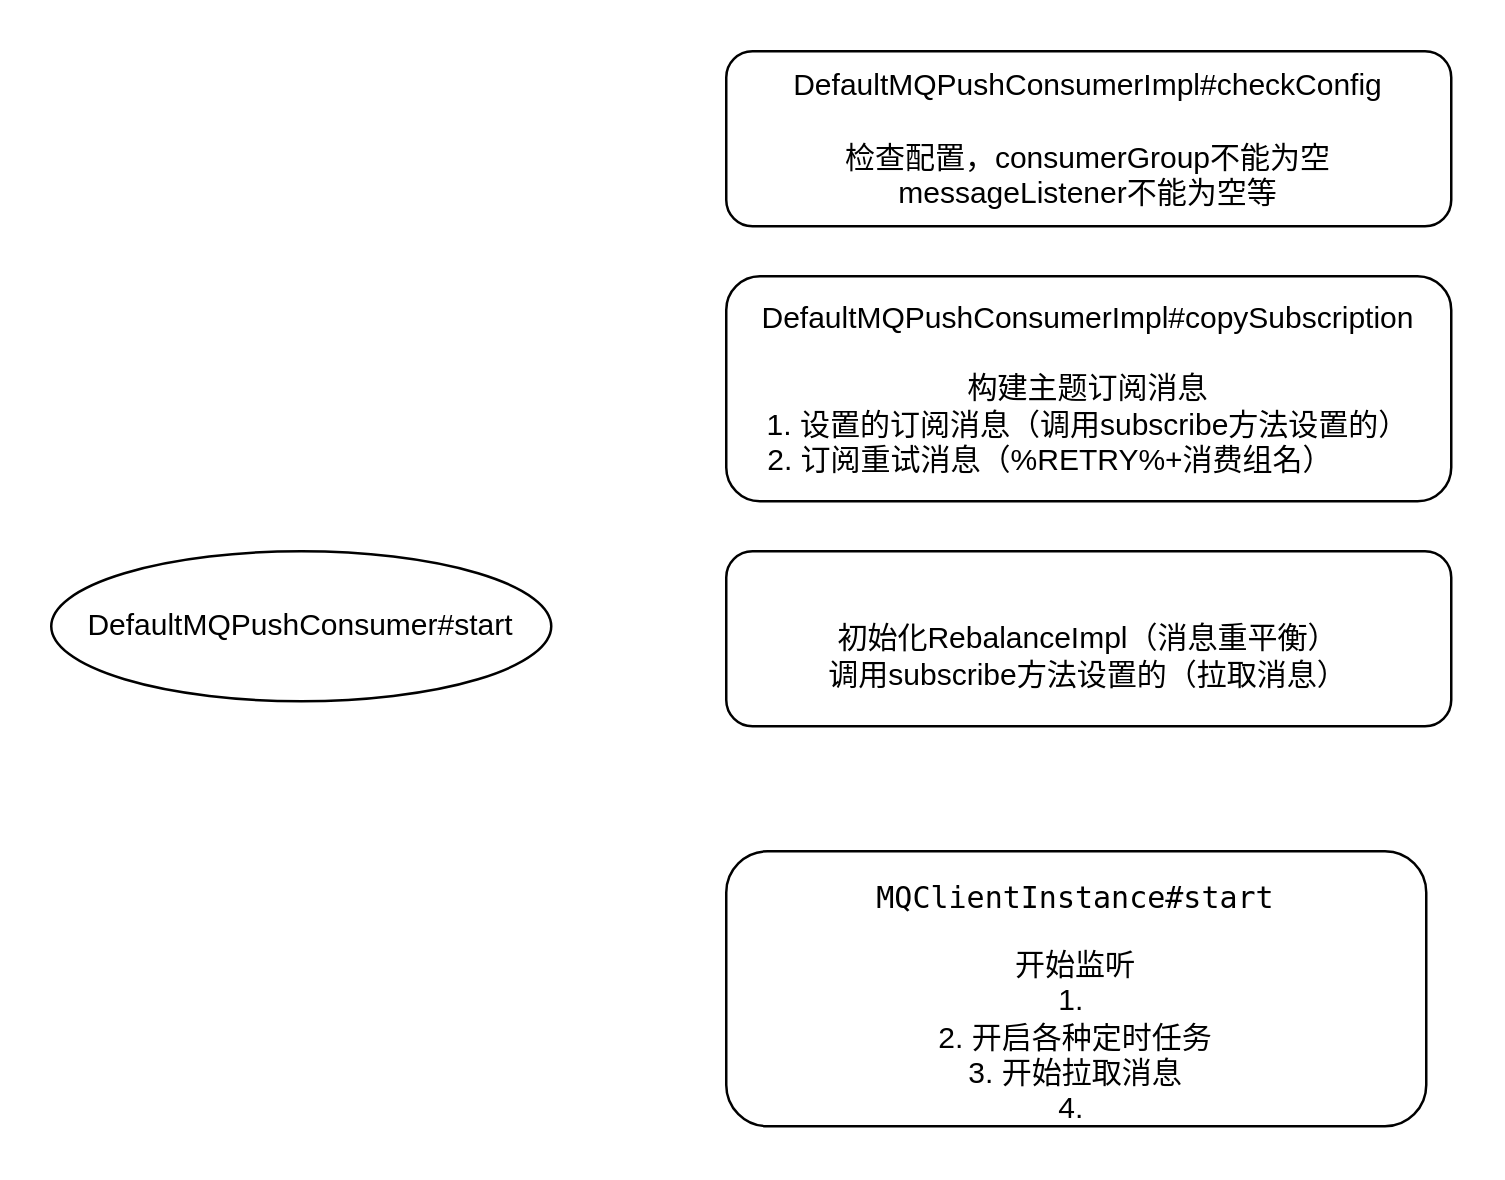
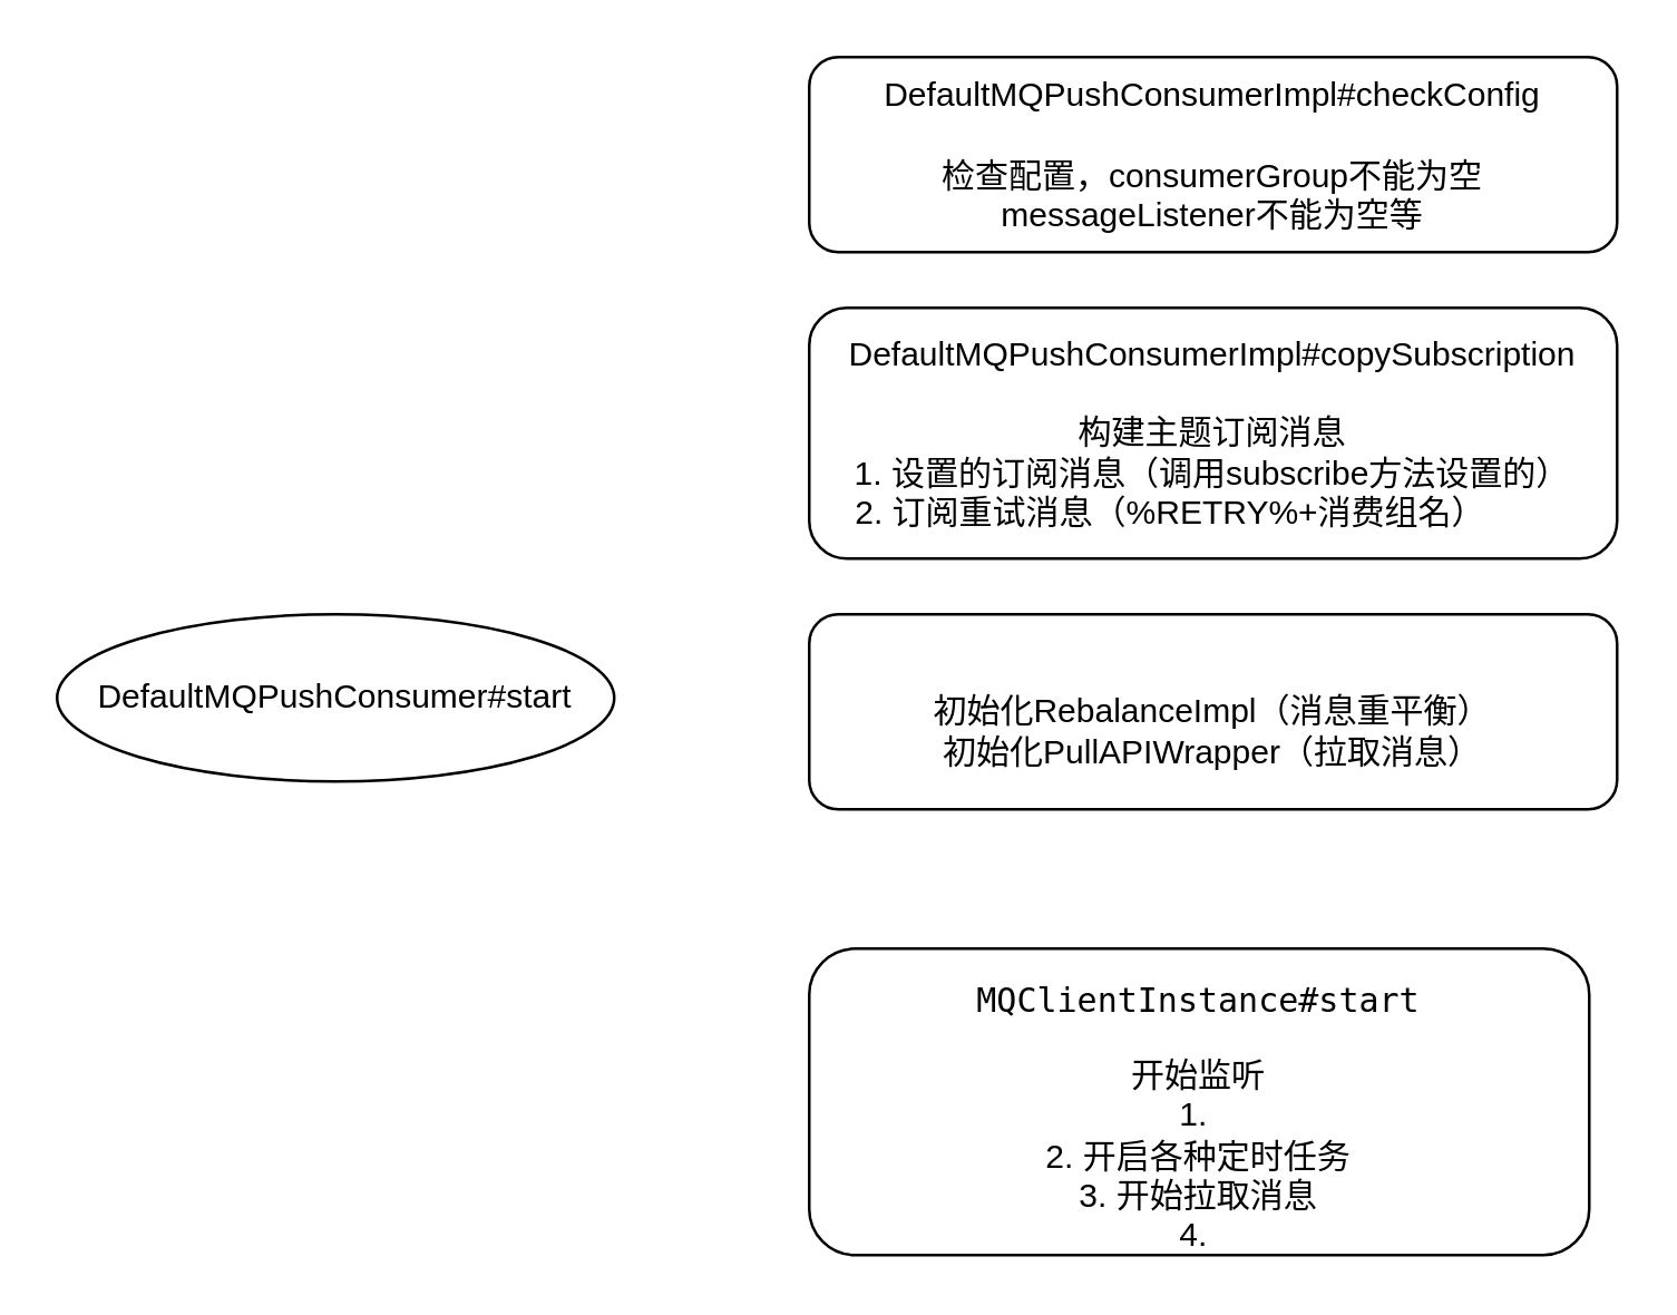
  <mxCell id="0" />
  <mxCell id="1" parent="0" />
  <mxCell id="2" value="DefaultMQPushConsumer#start" style="ellipse;whiteSpace=wrap;html=1;" parent="1" vertex="1"><mxGeometry x="20" y="220" width="200" height="60" as="geometry" /></mxCell>
  <mxCell id="3" value="DefaultMQPushConsumerImpl#copySubscription&lt;br&gt;&lt;br&gt;构建主题订阅消息&lt;br&gt;1. 设置的订阅消息（调用subscribe方法设置的）&lt;br&gt;2. 订阅重试消息（%RETRY%+消费组名）&amp;nbsp; &amp;nbsp; &amp;nbsp; &amp;nbsp; &amp;nbsp;" style="rounded=1;whiteSpace=wrap;html=1;" parent="1" vertex="1"><mxGeometry x="290" y="110" width="290" height="90" as="geometry" /></mxCell>
- <mxCell id="4" value="&lt;br&gt;初始化RebalanceImpl（消息重平衡）&lt;br&gt;调用subscribe方法设置的（拉取消息）" style="rounded=1;whiteSpace=wrap;html=1;" parent="1" vertex="1"><mxGeometry x="290" y="220" width="290" height="70" as="geometry" /></mxCell>
+ <mxCell id="4" value="&lt;br&gt;初始化RebalanceImpl（消息重平衡）&lt;br&gt;初始化PullAPIWrapper（拉取消息）" style="rounded=1;whiteSpace=wrap;html=1;" parent="1" vertex="1"><mxGeometry x="290" y="220" width="290" height="70" as="geometry" /></mxCell>
  <mxCell id="5" value="&lt;div&gt;DefaultMQPushConsumerImpl#checkConfig&lt;br&gt;&lt;/div&gt;&lt;div&gt;&lt;br&gt;&lt;/div&gt;&lt;div&gt;检查配置，consumerGroup不能为空&lt;/div&gt;&lt;div&gt;messageListener不能为空等&lt;/div&gt;" style="rounded=1;whiteSpace=wrap;html=1;" parent="1" vertex="1"><mxGeometry x="290" y="20" width="290" height="70" as="geometry" /></mxCell>
  <mxCell id="6" value="&lt;pre&gt;MQClientInstance#start&lt;/pre&gt;开始监听&lt;br&gt;1.&amp;nbsp;&lt;br&gt;2. 开启各种定时任务&lt;br&gt;3. 开始拉取消息&lt;br&gt;4.&amp;nbsp;" style="rounded=1;whiteSpace=wrap;html=1;" parent="1" vertex="1"><mxGeometry x="290" y="340" width="280" height="110" as="geometry" /></mxCell>
